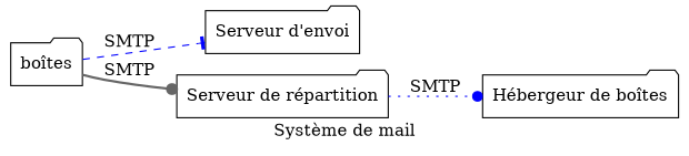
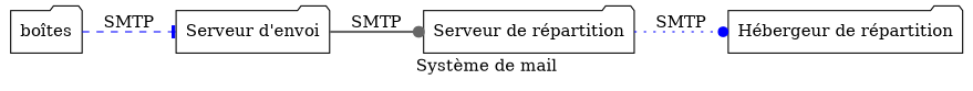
  digraph {
    label="Système de mail"
    rankdir=LR
    node [shape=folder]
    edge [arrowhead=dot color=blue]
    n1 [label="boîtes"]
    n2 [label="Serveur d'envoi"]
    n3 [label="Serveur de répartition"]
-   n4 [label="Hébergeur de boîtes"]
+   n4 [label="Hébergeur de répartition"]
    n1 -> n2 [arrowhead=tee label=SMTP style=dashed]
-   n1 -> n3 [color=gray40 label=SMTP style=bold]
+   n2 -> n3 [color=gray40 label=SMTP style=bold]
    n3 -> n4 [label=SMTP style=dotted]
  }
